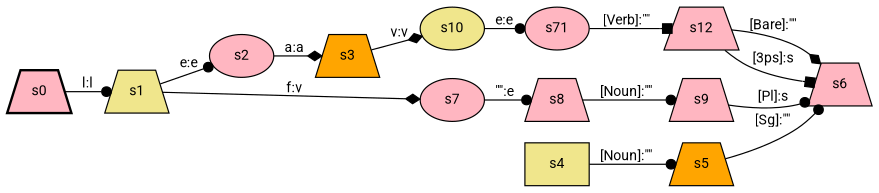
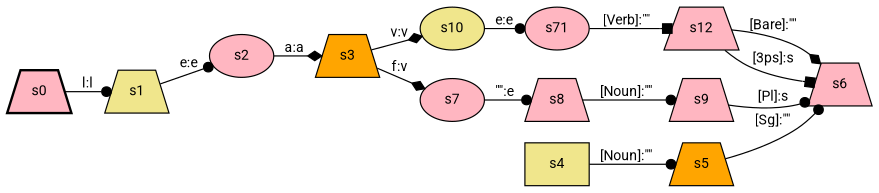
  digraph {
    fontname=Roboto
    rankdir=LR
    ranksep=.25
    node [fillcolor=lightpink fontname=Roboto fontsize=12 shape=trapezium style="solid,filled"]
    edge [arrowhead=dot fontname=Roboto fontsize=12]
    s0 [style="bold,filled"]
    s1 [fillcolor=khaki]
    s2 [shape=ellipse]
    s3 [fillcolor=orange]
    s7 [shape=ellipse]
    s10 [fillcolor=khaki shape=ellipse]
    s4 [fillcolor=khaki shape=box]
    s5 [fillcolor=orange]
    s8
    n10 [label=s71 shape=ellipse]
    s6
    s9
    s12
    s0 -> s1 [label="l:l"]
    s1 -> s2 [label="e:e"]
    s2 -> s3 [arrowhead=diamond label="a:a"]
-   s1 -> s7 [arrowhead=diamond label="f:v"]
+   s3 -> s7 [arrowhead=diamond label="f:v"]
    s3 -> s10 [arrowhead=diamond label="v:v"]
    s7 -> s8 [label="\"\":e"]
    s10 -> n10 [label="e:e"]
    s4 -> s5 [label="[Noun]:\"\""]
    s5 -> s6 [label="[Sg]:\"\""]
    s8 -> s9 [label="[Noun]:\"\""]
    n10 -> s12 [arrowhead=box label="[Verb]:\"\""]
    s9 -> s6 [label="[Pl]:s"]
    s12 -> s6 [arrowhead=diamond label="[Bare]:\"\""]
    s12 -> s6 [arrowhead=box label="[3ps]:s"]
  }
